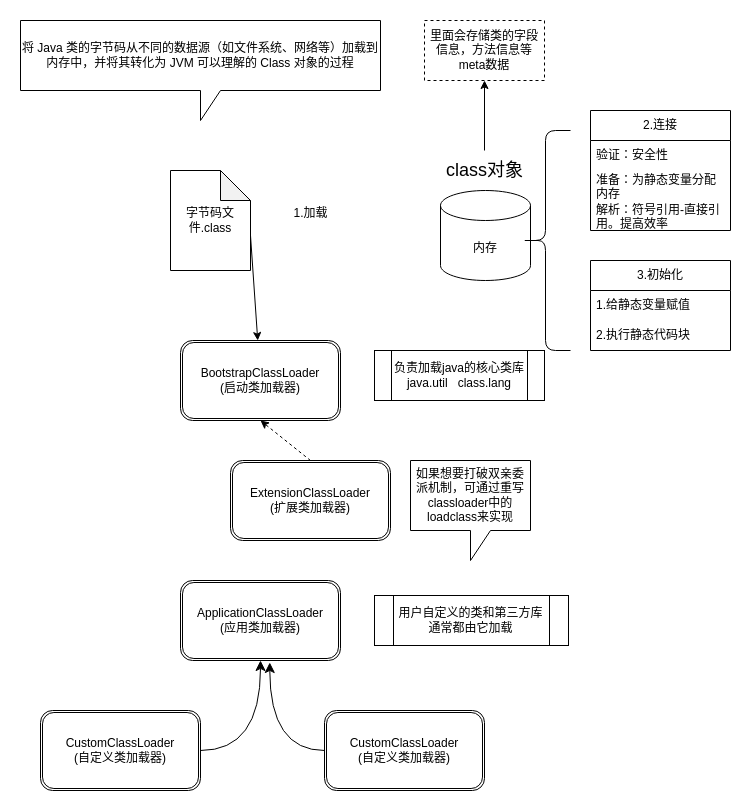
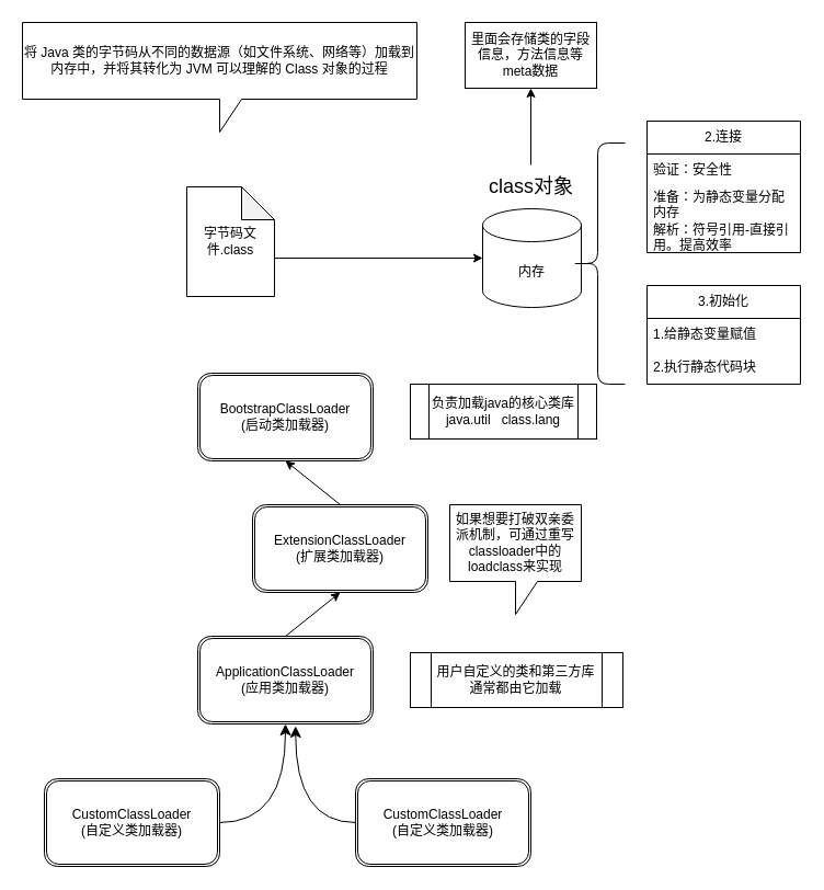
  <mxCell id="0" />
  <mxCell id="1" parent="0" />
  <mxCell id="2" value="将 Java 类的字节码从不同的数据源（如文件系统、网络等）加载到内存中，并将其转化为 JVM 可以理解的 Class 对象的过程" style="shape=callout;whiteSpace=wrap;html=1;perimeter=calloutPerimeter;" vertex="1" parent="1"><mxGeometry x="20" y="20" width="360" height="100" as="geometry" /></mxCell>
  <mxCell id="3" value="字节码文件.class" style="shape=note;whiteSpace=wrap;html=1;backgroundOutline=1;darkOpacity=0.05;" vertex="1" parent="1"><mxGeometry x="170" y="170" width="80" height="100" as="geometry" /></mxCell>
  <mxCell id="4" value="内存" style="shape=cylinder3;whiteSpace=wrap;html=1;boundedLbl=1;backgroundOutline=1;size=15;" vertex="1" parent="1"><mxGeometry x="440" y="190" width="90" height="90" as="geometry" /></mxCell>
- <mxCell id="5" value="" style="endArrow=classic;html=1;rounded=0;exitX=0;exitY=0;exitDx=80;exitDy=65;exitPerimeter=0;" edge="1" parent="1" source="3" target="18"><mxGeometry width="50" height="50" relative="1" as="geometry"><mxPoint x="350" y="370" as="sourcePoint" /><mxPoint x="400" y="320" as="targetPoint" /></mxGeometry></mxCell>
+ <mxCell id="5" value="" style="endArrow=classic;html=1;rounded=0;exitX=0;exitY=0;exitDx=80;exitDy=65;exitPerimeter=0;" edge="1" parent="1" source="3" target="4"><mxGeometry width="50" height="50" relative="1" as="geometry"><mxPoint x="350" y="370" as="sourcePoint" /><mxPoint x="400" y="320" as="targetPoint" /></mxGeometry></mxCell>
  <mxCell id="6" value="" style="shape=curlyBracket;whiteSpace=wrap;html=1;rounded=1;labelPosition=left;verticalLabelPosition=middle;align=right;verticalAlign=middle;" vertex="1" parent="1"><mxGeometry x="520" y="130" width="50" height="220" as="geometry" /></mxCell>
  <mxCell id="7" value="" style="edgeStyle=orthogonalEdgeStyle;rounded=0;orthogonalLoop=1;jettySize=auto;html=1;" edge="1" parent="1" source="8" target="16"><mxGeometry relative="1" as="geometry" /></mxCell>
  <mxCell id="8" value="&lt;font style=&quot;font-size: 18px;&quot;&gt;class对象&lt;/font&gt;" style="text;html=1;align=center;verticalAlign=middle;resizable=0;points=[];autosize=1;strokeColor=none;fillColor=none;" vertex="1" parent="1"><mxGeometry x="434" y="150" width="100" height="40" as="geometry" /></mxCell>
  <mxCell id="9" value="2.连接" style="swimlane;fontStyle=0;childLayout=stackLayout;horizontal=1;startSize=30;horizontalStack=0;resizeParent=1;resizeParentMax=0;resizeLast=0;collapsible=1;marginBottom=0;whiteSpace=wrap;html=1;" vertex="1" parent="1"><mxGeometry x="590" y="110" width="140" height="120" as="geometry" /></mxCell>
  <mxCell id="10" value="验证：安全性" style="text;strokeColor=none;fillColor=none;align=left;verticalAlign=middle;spacingLeft=4;spacingRight=4;overflow=hidden;points=[[0,0.5],[1,0.5]];portConstraint=eastwest;rotatable=0;whiteSpace=wrap;html=1;" vertex="1" parent="9"><mxGeometry y="30" width="140" height="30" as="geometry" /></mxCell>
  <mxCell id="11" value="准备：为静态变量分配内存" style="text;strokeColor=none;fillColor=none;align=left;verticalAlign=middle;spacingLeft=4;spacingRight=4;overflow=hidden;points=[[0,0.5],[1,0.5]];portConstraint=eastwest;rotatable=0;whiteSpace=wrap;html=1;" vertex="1" parent="9"><mxGeometry y="60" width="140" height="30" as="geometry" /></mxCell>
  <mxCell id="12" value="解析：符号引用-直接引用。提高效率" style="text;strokeColor=none;fillColor=none;align=left;verticalAlign=middle;spacingLeft=4;spacingRight=4;overflow=hidden;points=[[0,0.5],[1,0.5]];portConstraint=eastwest;rotatable=0;whiteSpace=wrap;html=1;" vertex="1" parent="9"><mxGeometry y="90" width="140" height="30" as="geometry" /></mxCell>
  <mxCell id="13" value="3.初始化" style="swimlane;fontStyle=0;childLayout=stackLayout;horizontal=1;startSize=30;horizontalStack=0;resizeParent=1;resizeParentMax=0;resizeLast=0;collapsible=1;marginBottom=0;whiteSpace=wrap;html=1;" vertex="1" parent="1"><mxGeometry x="590" y="260" width="140" height="90" as="geometry" /></mxCell>
  <mxCell id="14" value="1.给静态变量赋值" style="text;strokeColor=none;fillColor=none;align=left;verticalAlign=middle;spacingLeft=4;spacingRight=4;overflow=hidden;points=[[0,0.5],[1,0.5]];portConstraint=eastwest;rotatable=0;whiteSpace=wrap;html=1;" vertex="1" parent="13"><mxGeometry y="30" width="140" height="30" as="geometry" /></mxCell>
  <mxCell id="15" value="2.执行静态代码块" style="text;strokeColor=none;fillColor=none;align=left;verticalAlign=middle;spacingLeft=4;spacingRight=4;overflow=hidden;points=[[0,0.5],[1,0.5]];portConstraint=eastwest;rotatable=0;whiteSpace=wrap;html=1;" vertex="1" parent="13"><mxGeometry y="60" width="140" height="30" as="geometry" /></mxCell>
- <mxCell id="16" value="里面会存储类的字段信息，方法信息等meta数据" style="whiteSpace=wrap;html=1;dashed=1;" vertex="1" parent="1"><mxGeometry x="424" y="20" width="120" height="60" as="geometry" /></mxCell>
- <mxCell id="17" value="1.加载" style="text;html=1;align=center;verticalAlign=middle;resizable=0;points=[];autosize=1;strokeColor=none;fillColor=none;" vertex="1" parent="1"><mxGeometry x="280" y="198" width="60" height="30" as="geometry" /></mxCell>
+ <mxCell id="16" value="里面会存储类的字段信息，方法信息等meta数据" style="whiteSpace=wrap;html=1;" vertex="1" parent="1"><mxGeometry x="424" y="20" width="120" height="60" as="geometry" /></mxCell>
  <mxCell id="18" value="BootstrapClassLoader&lt;div&gt;(启动类加载器)&lt;/div&gt;" style="shape=ext;double=1;rounded=1;whiteSpace=wrap;html=1;" vertex="1" parent="1"><mxGeometry x="180" y="340" width="160" height="80" as="geometry" /></mxCell>
  <mxCell id="19" value="ExtensionClassLoader&lt;div&gt;(扩展类加载器)&lt;/div&gt;" style="shape=ext;double=1;rounded=1;whiteSpace=wrap;html=1;" vertex="1" parent="1"><mxGeometry x="230" y="460" width="160" height="80" as="geometry" /></mxCell>
  <mxCell id="20" value="ApplicationClassLoader&lt;div&gt;(应用类加载器)&lt;/div&gt;" style="shape=ext;double=1;rounded=1;whiteSpace=wrap;html=1;" vertex="1" parent="1"><mxGeometry x="180" y="580" width="160" height="80" as="geometry" /></mxCell>
  <mxCell id="21" value="CustomClassLoader&lt;div&gt;(自定义类加载器)&lt;/div&gt;" style="shape=ext;double=1;rounded=1;whiteSpace=wrap;html=1;" vertex="1" parent="1"><mxGeometry x="40" y="710" width="160" height="80" as="geometry" /></mxCell>
  <mxCell id="22" value="CustomClassLoader&lt;div&gt;(自定义类加载器)&lt;/div&gt;" style="shape=ext;double=1;rounded=1;whiteSpace=wrap;html=1;" vertex="1" parent="1"><mxGeometry x="324" y="710" width="160" height="80" as="geometry" /></mxCell>
  <mxCell id="23" value="" style="edgeStyle=segmentEdgeStyle;endArrow=classic;html=1;curved=1;rounded=0;endSize=8;startSize=8;exitX=1;exitY=0.5;exitDx=0;exitDy=0;entryX=0.5;entryY=1;entryDx=0;entryDy=0;" edge="1" parent="1" source="21" target="20"><mxGeometry width="50" height="50" relative="1" as="geometry"><mxPoint x="220" y="750" as="sourcePoint" /><mxPoint x="270" y="700" as="targetPoint" /></mxGeometry></mxCell>
  <mxCell id="24" value="" style="edgeStyle=segmentEdgeStyle;endArrow=classic;html=1;curved=1;rounded=0;endSize=8;startSize=8;exitX=0;exitY=0.5;exitDx=0;exitDy=0;entryX=0.558;entryY=1.025;entryDx=0;entryDy=0;entryPerimeter=0;" edge="1" parent="1" source="22" target="20"><mxGeometry width="50" height="50" relative="1" as="geometry"><mxPoint x="210" y="760" as="sourcePoint" /><mxPoint x="270" y="670" as="targetPoint" /></mxGeometry></mxCell>
- <mxCell id="26" value="" style="endArrow=classic;html=1;rounded=0;entryX=0.5;entryY=1;entryDx=0;entryDy=0;exitX=0.5;exitY=0;exitDx=0;exitDy=0;dashed=1;" edge="1" parent="1" source="19" target="18"><mxGeometry width="50" height="50" relative="1" as="geometry"><mxPoint x="260" y="460" as="sourcePoint" /><mxPoint x="290" y="420" as="targetPoint" /></mxGeometry></mxCell>
+ <mxCell id="25" value="" style="endArrow=classic;html=1;rounded=0;exitX=0.5;exitY=0;exitDx=0;exitDy=0;entryX=0.5;entryY=1;entryDx=0;entryDy=0;" edge="1" parent="1" source="20" target="19"><mxGeometry width="50" height="50" relative="1" as="geometry"><mxPoint x="380" y="570" as="sourcePoint" /><mxPoint x="430" y="520" as="targetPoint" /></mxGeometry></mxCell>
+ <mxCell id="26" value="" style="endArrow=classic;html=1;rounded=0;entryX=0.5;entryY=1;entryDx=0;entryDy=0;exitX=0.5;exitY=0;exitDx=0;exitDy=0;" edge="1" parent="1" source="19" target="18"><mxGeometry width="50" height="50" relative="1" as="geometry"><mxPoint x="260" y="460" as="sourcePoint" /><mxPoint x="290" y="420" as="targetPoint" /></mxGeometry></mxCell>
  <mxCell id="27" value="负责加载java的核心类库&lt;br&gt;java.util&amp;nbsp; &amp;nbsp;class.lang" style="shape=process;whiteSpace=wrap;html=1;backgroundOutline=1;" vertex="1" parent="1"><mxGeometry x="374" y="350" width="170" height="50" as="geometry" /></mxCell>
  <mxCell id="28" value="用户自定义的类和第三方库通常都由它加载" style="shape=process;whiteSpace=wrap;html=1;backgroundOutline=1;" vertex="1" parent="1"><mxGeometry x="374" y="595" width="194" height="50" as="geometry" /></mxCell>
  <mxCell id="29" value="如果想要打破双亲委派机制，可通过重写classloader中的loadclass来实现" style="shape=callout;whiteSpace=wrap;html=1;perimeter=calloutPerimeter;" vertex="1" parent="1"><mxGeometry x="410" y="460" width="120" height="100" as="geometry" /></mxCell>
